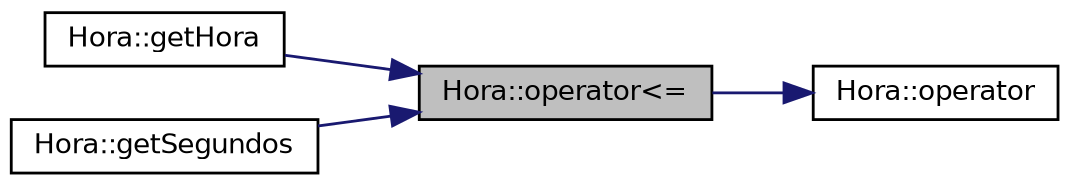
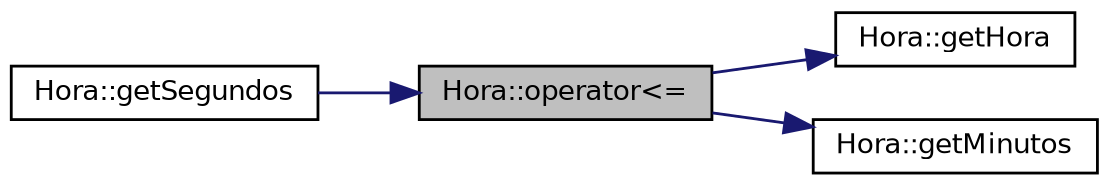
  digraph {
    rankdir=LR
    node [color=black fillcolor=white fontname=Helvetica fontsize=10 shape=record style=filled]
    edge [color=midnightblue fontname=Helvetica fontsize=10 labelfontname=Helvetica labelfontsize=10 style=solid]
    n1 [fillcolor=grey75 fontcolor=black height=0.2 label="Hora::operator\<=" width=0.4]
    n2 [height=0.2 label="Hora::getHora" width=0.4]
-   n3 [height=0.2 label="Hora::operator" width=0.4]
+   n3 [height=0.2 label="Hora::getMinutos" width=0.4]
    n4 [height=0.2 label="Hora::getSegundos" width=0.4]
-   n2 -> n1
+   n1 -> n2
    n1 -> n3
    n4 -> n1
  }
